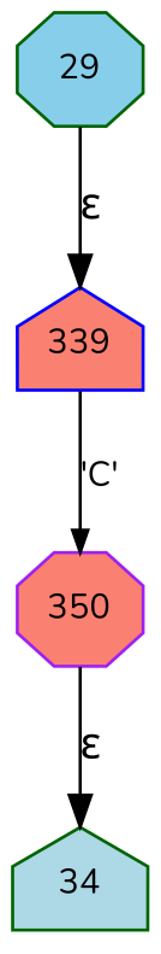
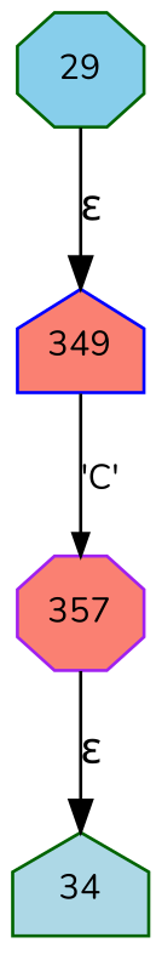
  digraph {
    fontname=Nunito
    rankdir=TB
    node [color=darkgreen fillcolor=salmon fixedsize=true fontname=Nunito fontsize=11 shape=house style=filled peripheries=1]
    edge [fontname=Nunito]
    n1 [fillcolor=lightblue label=34 width=.6 peripheries=""]
    n2 [fillcolor=skyblue label=29 shape=octagon width=.55]
-   n3 [color=blue label=339 width=.55]
-   n4 [color=purple label=350 shape=octagon width=.55]
+   n3 [color=blue label=349 width=.55]
+   n4 [color=purple label=357 shape=octagon width=.55]
    n2 -> n3 [label="&epsilon;"]
    n3 -> n4 [arrowhead=normal arrowsize=.7 fontsize=11 label="'C'"]
    n4 -> n1 [label="&epsilon;"]
  }
